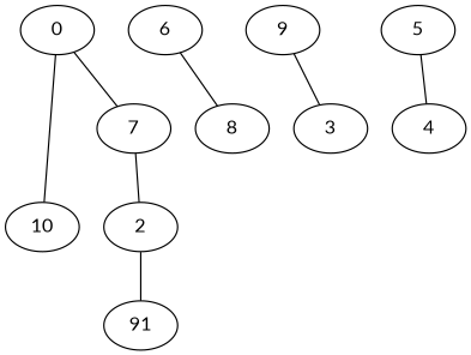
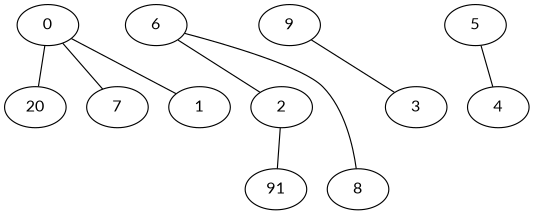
  strict graph {
    fontname=Lato
    node [fontname=Lato weight=0]
    edge [fontname=Lato weight=0]
    0
-   10
+   10 [label=20]
    7
+   1
    6
    2
    8
    n8 [label=91]
    9
    3
    5
    4
    0 -- 10
    0 -- 7
-   7 -- 2
+   0 -- 1
+   6 -- 2
    6 -- 8
    2 -- n8
    9 -- 3
    5 -- 4
  }
